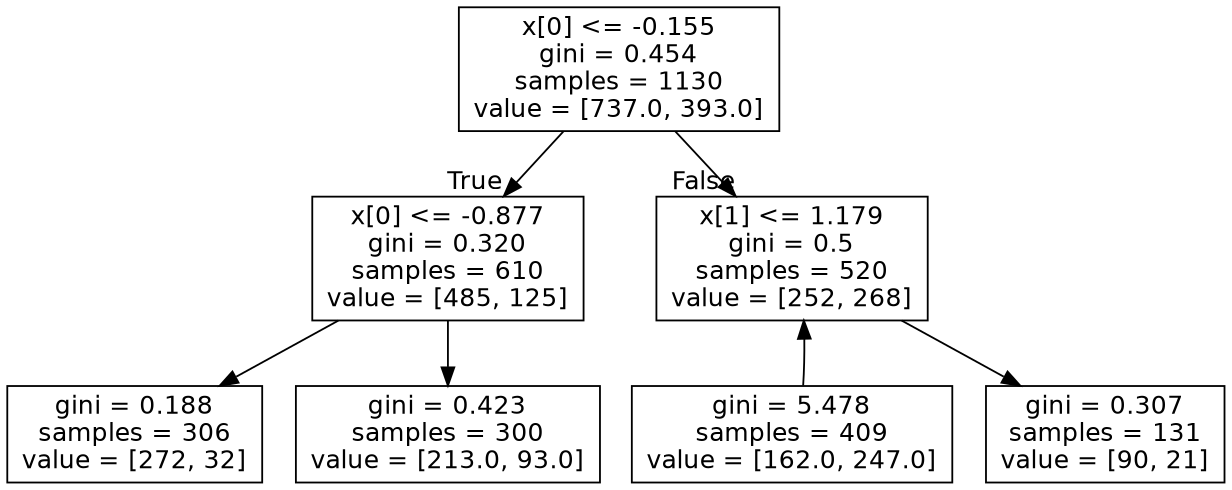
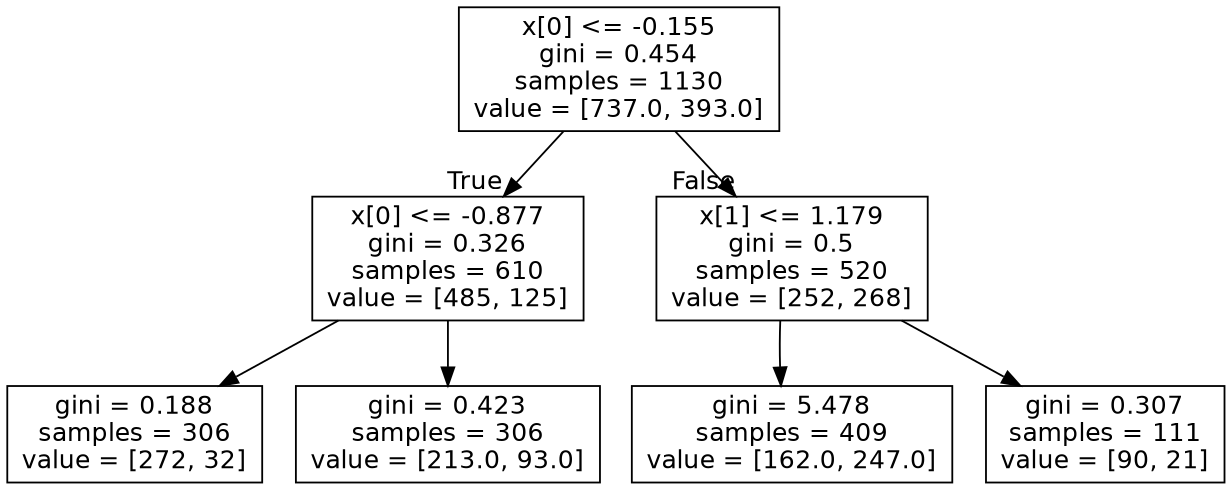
  digraph {
    node [fontname=helvetica shape=box]
    edge [fontname=helvetica]
    n1 [label="x[0] <= -0.155\ngini = 0.454\nsamples = 1130\nvalue = [737.0, 393.0]"]
-   n2 [label="x[0] <= -0.877\ngini = 0.320\nsamples = 610\nvalue = [485, 125]"]
+   n2 [label="x[0] <= -0.877\ngini = 0.326\nsamples = 610\nvalue = [485, 125]"]
    n3 [label="x[1] <= 1.179\ngini = 0.5\nsamples = 520\nvalue = [252, 268]"]
    n4 [label="gini = 0.188\nsamples = 306\nvalue = [272, 32]"]
-   n5 [label="gini = 0.423\nsamples = 300\nvalue = [213.0, 93.0]"]
+   n5 [label="gini = 0.423\nsamples = 306\nvalue = [213.0, 93.0]"]
    n6 [label="gini = 5.478\nsamples = 409\nvalue = [162.0, 247.0]"]
-   n7 [label="gini = 0.307\nsamples = 131\nvalue = [90, 21]"]
+   n7 [label="gini = 0.307\nsamples = 111\nvalue = [90, 21]"]
    n1 -> n2 [headlabel=True labelangle=45 labeldistance=2.5]
    n1 -> n3 [headlabel=False labelangle=-45 labeldistance=2.5]
    n2 -> n4
    n2 -> n5
-   n6 -> n3
+   n3 -> n6
    n3 -> n7
  }
